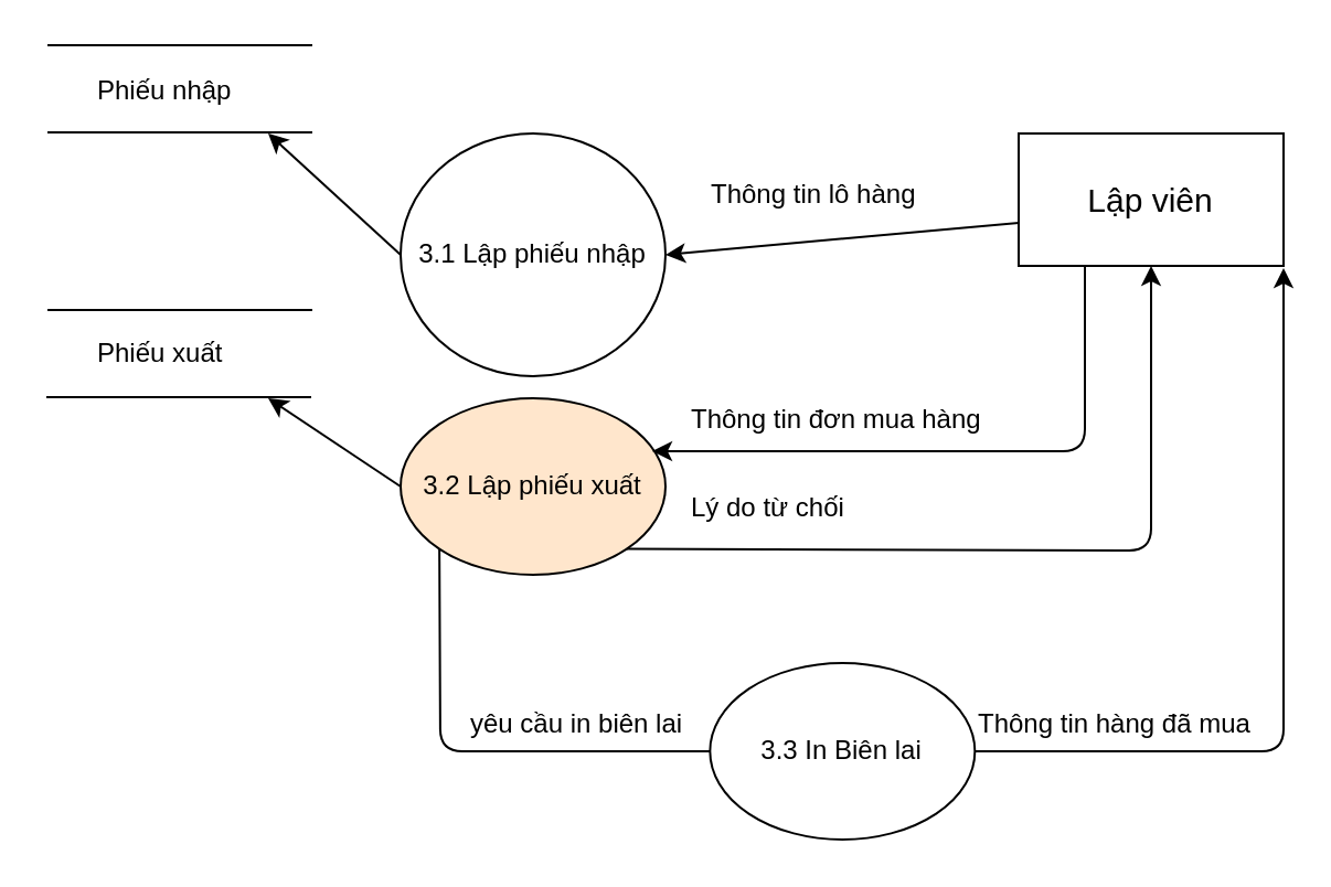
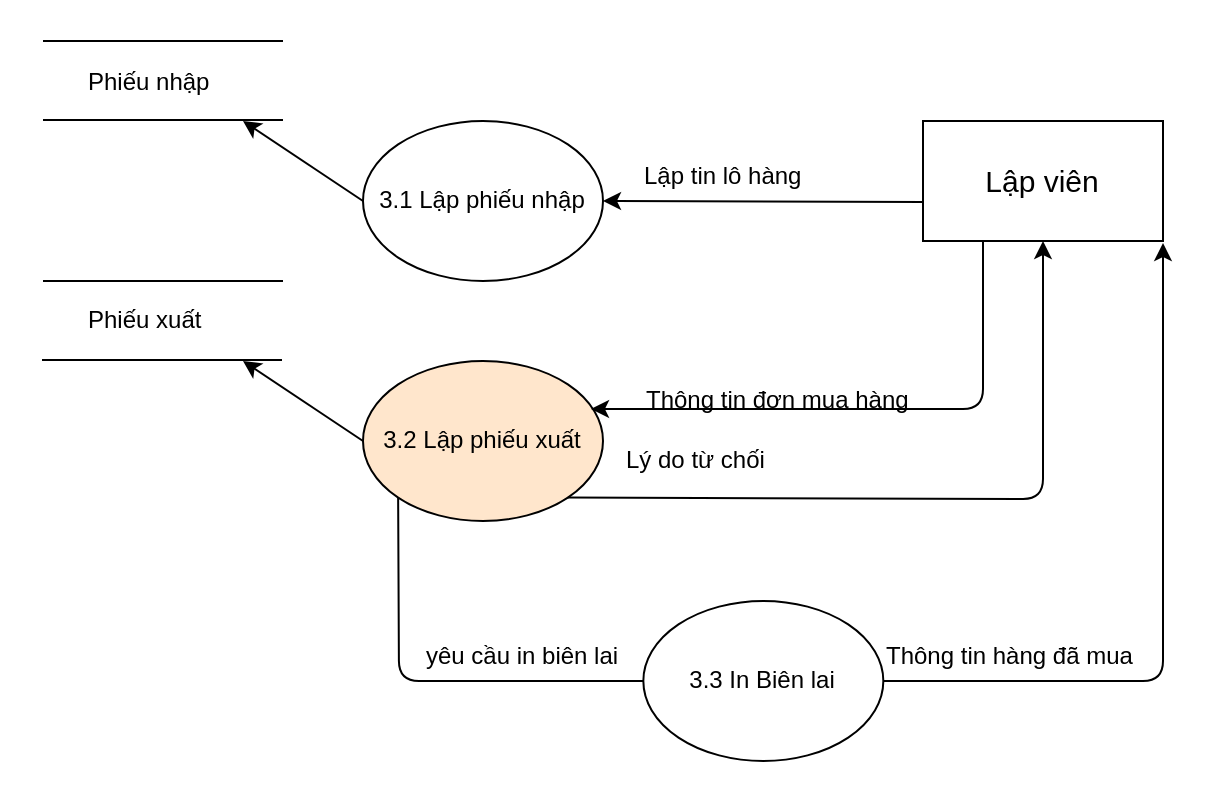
  <mxCell id="0" />
  <mxCell id="1" parent="0" />
  <mxCell id="2" value="Lập viên" style="rounded=0;whiteSpace=wrap;html=1;fontSize=15;" parent="1" vertex="1"><mxGeometry x="461" y="60" width="120" height="60" as="geometry" /></mxCell>
- <mxCell id="3" value="3.1 Lập phiếu nhập" style="ellipse;whiteSpace=wrap;html=1;" parent="1" vertex="1"><mxGeometry x="181" y="60" width="120" height="110" as="geometry" /></mxCell>
+ <mxCell id="3" value="3.1 Lập phiếu nhập" style="ellipse;whiteSpace=wrap;html=1;" parent="1" vertex="1"><mxGeometry x="181" y="60" width="120" height="80" as="geometry" /></mxCell>
  <mxCell id="4" value="3.2 Lập phiếu xuất" style="ellipse;whiteSpace=wrap;html=1;fillColor=#ffe6cc;" parent="1" vertex="1"><mxGeometry x="181" y="180" width="120" height="80" as="geometry" /></mxCell>
  <mxCell id="5" value="3.3 In Biên lai" style="ellipse;whiteSpace=wrap;html=1;" parent="1" vertex="1"><mxGeometry x="321.167" y="300" width="120" height="80" as="geometry" /></mxCell>
  <mxCell id="6" value="" style="endArrow=classic;html=1;entryX=1;entryY=0.5;entryDx=0;entryDy=0;exitX=0.001;exitY=0.674;exitDx=0;exitDy=0;exitPerimeter=0;" parent="1" source="2" target="3" edge="1"><mxGeometry width="50" height="50" relative="1" as="geometry"><mxPoint x="451" y="100" as="sourcePoint" /><mxPoint x="411" y="70" as="targetPoint" /></mxGeometry></mxCell>
  <mxCell id="7" value="" style="endArrow=none;html=1;" parent="1" edge="1"><mxGeometry width="50" height="50" relative="1" as="geometry"><mxPoint y="20" as="sourcePoint" x="21" /><mxPoint x="141" y="20" as="targetPoint" /><Array as="points"><mxPoint x="111" y="20" /></Array></mxGeometry></mxCell>
  <mxCell id="8" value="" style="endArrow=none;html=1;" parent="1" edge="1"><mxGeometry width="50" height="50" relative="1" as="geometry"><mxPoint y="59.5" as="sourcePoint" x="21" /><mxPoint x="141" y="59.5" as="targetPoint" /><Array as="points"><mxPoint x="111" y="59.5" /></Array></mxGeometry></mxCell>
  <mxCell id="9" value="Phiếu nhập" style="text;html=1;resizable=0;points=[];autosize=1;align=left;verticalAlign=top;spacingTop=-4;" parent="1" vertex="1"><mxGeometry x="42" y="31" width="80" height="20" as="geometry" /></mxCell>
  <mxCell id="10" value="" style="endArrow=none;html=1;" parent="1" edge="1"><mxGeometry width="50" height="50" relative="1" as="geometry"><mxPoint x="20.5" y="179.5" as="sourcePoint" /><mxPoint x="140.5" y="179.5" as="targetPoint" /><Array as="points"><mxPoint x="110.5" y="179.5" /></Array></mxGeometry></mxCell>
  <mxCell id="11" value="Phiếu xuất" style="text;html=1;resizable=0;points=[];autosize=1;align=left;verticalAlign=top;spacingTop=-4;" parent="1" vertex="1"><mxGeometry x="42" y="150" width="70" height="20" as="geometry" /></mxCell>
  <mxCell id="12" value="" style="endArrow=none;html=1;" parent="1" edge="1"><mxGeometry width="50" height="50" relative="1" as="geometry"><mxPoint y="140" as="sourcePoint" x="21" /><mxPoint x="141" y="140" as="targetPoint" /><Array as="points"><mxPoint x="111" y="140" /></Array></mxGeometry></mxCell>
  <mxCell id="13" value="" style="endArrow=classic;html=1;entryX=0.95;entryY=0.3;entryDx=0;entryDy=0;exitX=0.25;exitY=1;exitDx=0;exitDy=0;entryPerimeter=0;" parent="1" source="2" target="4" edge="1"><mxGeometry width="50" height="50" relative="1" as="geometry"><mxPoint x="491" y="220" as="sourcePoint" /><mxPoint x="541" y="170" as="targetPoint" /><Array as="points"><mxPoint x="491" y="204" /></Array></mxGeometry></mxCell>
  <mxCell id="14" value="" style="endArrow=classic;html=1;exitX=0;exitY=0.5;exitDx=0;exitDy=0;" parent="1" source="3" edge="1"><mxGeometry width="50" height="50" relative="1" as="geometry"><mxPoint x="131" y="130" as="sourcePoint" /><mxPoint x="121" y="60" as="targetPoint" /></mxGeometry></mxCell>
  <mxCell id="15" value="" style="endArrow=classic;html=1;exitX=0;exitY=0.5;exitDx=0;exitDy=0;" parent="1" edge="1"><mxGeometry width="50" height="50" relative="1" as="geometry"><mxPoint x="181" y="220" as="sourcePoint" /><mxPoint x="121" y="180" as="targetPoint" /></mxGeometry></mxCell>
- <mxCell id="16" value="Thông tin lô hàng" style="text;html=1;resizable=0;points=[];autosize=1;align=left;verticalAlign=top;spacingTop=-4;" parent="1" vertex="1"><mxGeometry x="320" y="78" width="110" height="20" as="geometry" /></mxCell>
+ <mxCell id="16" value="Lập tin lô hàng" style="text;html=1;resizable=0;points=[];autosize=1;align=left;verticalAlign=top;spacingTop=-4;" parent="1" vertex="1"><mxGeometry x="320" y="78" width="110" height="20" as="geometry" /></mxCell>
  <mxCell id="17" value="" style="endArrow=classic;html=1;exitX=1;exitY=0.5;exitDx=0;exitDy=0;" parent="1" source="5" edge="1"><mxGeometry width="50" height="50" relative="1" as="geometry"><mxPoint x="681" y="60" as="sourcePoint" /><mxPoint x="581" y="121" as="targetPoint" /><Array as="points"><mxPoint x="581" y="340" /></Array></mxGeometry></mxCell>
- <mxCell id="18" value="Thông tin đơn mua hàng" style="text;html=1;resizable=0;points=[];autosize=1;align=left;verticalAlign=top;spacingTop=-4;" parent="1" vertex="1"><mxGeometry x="311" y="180" width="150" height="20" as="geometry" /></mxCell>
+ <mxCell id="18" value="Thông tin đơn mua hàng" style="text;html=1;resizable=0;points=[];autosize=1;align=left;verticalAlign=top;spacingTop=-4;" parent="1" vertex="1"><mxGeometry x="321" y="190" width="150" height="20" as="geometry" /></mxCell>
  <mxCell id="19" value="" style="endArrow=classic;html=1;entryX=0.5;entryY=1;entryDx=0;entryDy=0;exitX=1;exitY=1;exitDx=0;exitDy=0;" edge="1" parent="1" source="4" target="2"><mxGeometry width="50" height="50" relative="1" as="geometry"><mxPoint x="331" y="310" as="sourcePoint" /><mxPoint x="381" y="260" as="targetPoint" /><Array as="points"><mxPoint x="521" y="249" /></Array></mxGeometry></mxCell>
  <mxCell id="20" value="Lý do từ chối" style="text;html=1;resizable=0;points=[];autosize=1;align=left;verticalAlign=top;spacingTop=-4;fontSize=12;" vertex="1" parent="1"><mxGeometry x="311" y="220" width="80" height="20" as="geometry" /></mxCell>
  <mxCell id="21" value="Thông tin hàng đã mua" style="text;html=1;resizable=0;points=[];autosize=1;align=left;verticalAlign=top;spacingTop=-4;fontSize=12;" vertex="1" parent="1"><mxGeometry x="441" y="318" width="140" height="20" as="geometry" /></mxCell>
  <mxCell id="22" value="" style="endArrow=none;html=1;fontSize=12;entryX=0;entryY=0.5;entryDx=0;entryDy=0;exitX=0;exitY=1;exitDx=0;exitDy=0;" edge="1" parent="1" source="4" target="5"><mxGeometry width="50" height="50" relative="1" as="geometry"><mxPoint x="111" y="330" as="sourcePoint" /><mxPoint x="161" y="280" as="targetPoint" /><Array as="points"><mxPoint x="199" y="340" /></Array></mxGeometry></mxCell>
  <mxCell id="23" value="yêu cầu in biên lai" style="text;html=1;resizable=0;points=[];autosize=1;align=left;verticalAlign=top;spacingTop=-4;fontSize=12;" vertex="1" parent="1"><mxGeometry x="211" y="318" width="110" height="20" as="geometry" /></mxCell>
